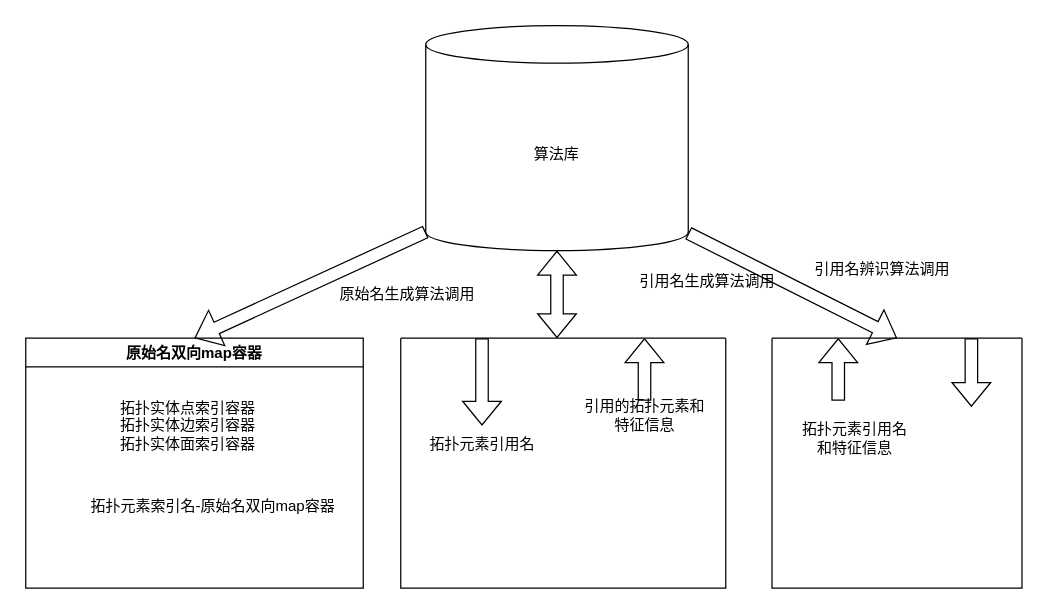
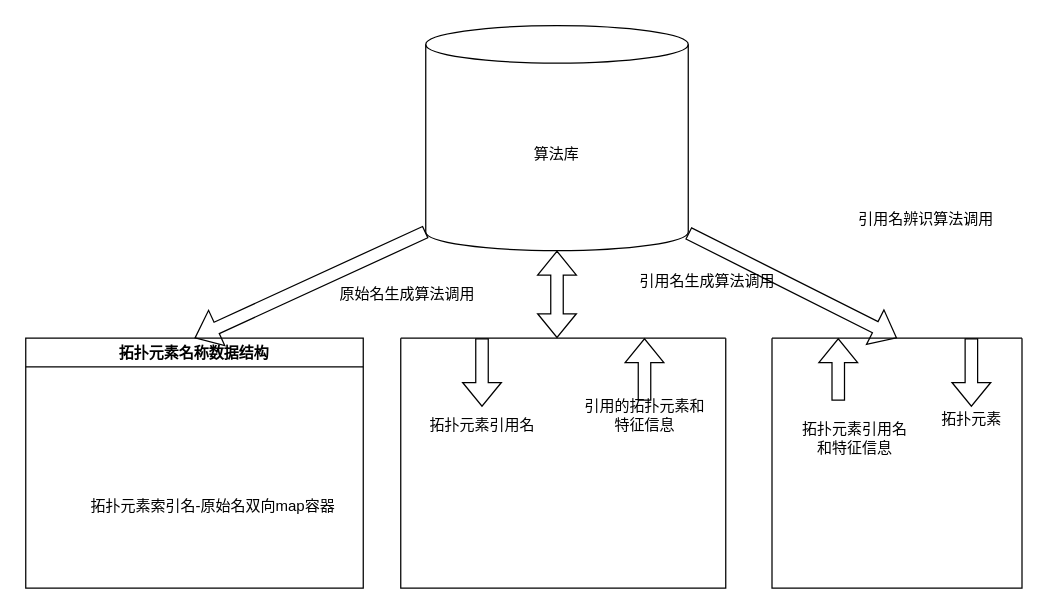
  <mxCell id="0" />
  <mxCell id="1" parent="0" />
  <mxCell id="2" value="算法库" style="shape=cylinder3;whiteSpace=wrap;html=1;boundedLbl=1;backgroundOutline=1;size=15;" vertex="1" parent="1"><mxGeometry x="340" y="20" width="210" height="180" as="geometry" /></mxCell>
- <mxCell id="3" value="原始名双向map容器" style="swimlane;whiteSpace=wrap;html=1;" vertex="1" parent="1"><mxGeometry x="20" y="270" width="270" height="200" as="geometry" /></mxCell>
- <mxCell id="4" value="拓扑实体点索引容器&lt;br&gt;拓扑实体边索引容器&lt;br&gt;拓扑实体面索引容器" style="text;html=1;strokeColor=none;fillColor=none;align=center;verticalAlign=middle;whiteSpace=wrap;rounded=0;" vertex="1" parent="3"><mxGeometry x="70" y="40" width="120" height="60" as="geometry" /></mxCell>
+ <mxCell id="3" value="拓扑元素名称数据结构" style="swimlane;whiteSpace=wrap;html=1;" vertex="1" parent="1"><mxGeometry x="20" y="270" width="270" height="200" as="geometry" /></mxCell>
  <mxCell id="5" value="拓扑元素索引名-原始名双向map容器" style="text;html=1;strokeColor=none;fillColor=none;align=center;verticalAlign=middle;whiteSpace=wrap;rounded=0;" vertex="1" parent="3"><mxGeometry x="45" y="120" width="210" height="30" as="geometry" /></mxCell>
  <mxCell id="6" value="" style="shape=flexArrow;endArrow=classic;html=1;rounded=0;exitX=0;exitY=1;exitDx=0;exitDy=-15;exitPerimeter=0;entryX=0.5;entryY=0;entryDx=0;entryDy=0;" edge="1" parent="1" source="2" target="3"><mxGeometry width="50" height="50" relative="1" as="geometry"><mxPoint x="380" y="280" as="sourcePoint" /><mxPoint x="430" y="230" as="targetPoint" /></mxGeometry></mxCell>
  <mxCell id="7" value="原始名生成算法调用" style="text;html=1;align=center;verticalAlign=middle;resizable=0;points=[];autosize=1;strokeColor=none;fillColor=none;" vertex="1" parent="1"><mxGeometry x="260" y="220" width="130" height="30" as="geometry" /></mxCell>
  <mxCell id="8" value="引用名生成算法调用" style="text;html=1;align=center;verticalAlign=middle;resizable=0;points=[];autosize=1;strokeColor=none;fillColor=none;" vertex="1" parent="1"><mxGeometry x="500" y="210" width="130" height="30" as="geometry" /></mxCell>
  <mxCell id="9" value="" style="shape=flexArrow;endArrow=classic;html=1;rounded=0;entryX=0.5;entryY=0;entryDx=0;entryDy=0;" edge="1" parent="1" target="17"><mxGeometry width="50" height="50" relative="1" as="geometry"><mxPoint x="550" y="186" as="sourcePoint" /><mxPoint x="680" y="260" as="targetPoint" /></mxGeometry></mxCell>
  <mxCell id="10" value="" style="shape=flexArrow;endArrow=classic;startArrow=classic;html=1;rounded=0;entryX=0.5;entryY=1;entryDx=0;entryDy=0;entryPerimeter=0;" edge="1" parent="1" target="2"><mxGeometry width="100" height="100" relative="1" as="geometry"><mxPoint x="445" y="270" as="sourcePoint" /><mxPoint x="480" y="260" as="targetPoint" /></mxGeometry></mxCell>
  <mxCell id="11" value="" style="swimlane;startSize=0;" vertex="1" parent="1"><mxGeometry x="320" y="270" width="260" height="200" as="geometry" /></mxCell>
- <mxCell id="12" value="拓扑元素引用名" style="text;html=1;align=center;verticalAlign=middle;resizable=0;points=[];autosize=1;strokeColor=none;fillColor=none;" vertex="1" parent="11"><mxGeometry x="10" y="70" width="110" height="30" as="geometry" /></mxCell>
+ <mxCell id="12" value="拓扑元素引用名" style="text;html=1;align=center;verticalAlign=middle;resizable=0;points=[];autosize=1;strokeColor=none;fillColor=none;" vertex="1" parent="11"><mxGeometry x="10" y="55" width="110" height="30" as="geometry" /></mxCell>
  <mxCell id="13" value="&lt;br&gt;引用的拓扑元素和&lt;br&gt;特征信息" style="text;html=1;align=center;verticalAlign=middle;resizable=0;points=[];autosize=1;strokeColor=none;fillColor=none;" vertex="1" parent="11"><mxGeometry x="135" y="25" width="120" height="60" as="geometry" /></mxCell>
  <mxCell id="14" value="" style="shape=flexArrow;endArrow=classic;html=1;rounded=0;exitX=0.25;exitY=0;exitDx=0;exitDy=0;" edge="1" parent="11" source="11" target="12"><mxGeometry width="50" height="50" relative="1" as="geometry"><mxPoint x="110" y="160" as="sourcePoint" /><mxPoint x="63" y="60" as="targetPoint" /></mxGeometry></mxCell>
  <mxCell id="15" value="" style="shape=flexArrow;endArrow=classic;html=1;rounded=0;entryX=0.75;entryY=0;entryDx=0;entryDy=0;" edge="1" parent="11" target="11"><mxGeometry width="50" height="50" relative="1" as="geometry"><mxPoint x="195" y="50" as="sourcePoint" /><mxPoint x="170" y="120" as="targetPoint" /></mxGeometry></mxCell>
- <mxCell id="16" value="引用名辨识算法调用" style="text;html=1;align=center;verticalAlign=middle;resizable=0;points=[];autosize=1;strokeColor=none;fillColor=none;" vertex="1" parent="1"><mxGeometry x="640" y="200" width="130" height="30" as="geometry" /></mxCell>
+ <mxCell id="16" value="引用名辨识算法调用" style="text;html=1;align=center;verticalAlign=middle;resizable=0;points=[];autosize=1;strokeColor=none;fillColor=none;" vertex="1" parent="1"><mxGeometry x="675" y="160" width="130" height="30" as="geometry" /></mxCell>
  <mxCell id="17" value="" style="swimlane;startSize=0;" vertex="1" parent="1"><mxGeometry x="617" y="270" width="200" height="200" as="geometry" /></mxCell>
  <mxCell id="18" value="拓扑元素引用名和特征信息" style="text;html=1;strokeColor=none;fillColor=none;align=center;verticalAlign=middle;whiteSpace=wrap;rounded=0;" vertex="1" parent="17"><mxGeometry x="23" y="70" width="87" height="20" as="geometry" /></mxCell>
+ <mxCell id="19" value="拓扑元素" style="text;html=1;strokeColor=none;fillColor=none;align=center;verticalAlign=middle;whiteSpace=wrap;rounded=0;" vertex="1" parent="17"><mxGeometry x="130" y="50" width="60" height="30" as="geometry" /></mxCell>
  <mxCell id="20" value="" style="shape=flexArrow;endArrow=classic;html=1;rounded=0;exitX=0.25;exitY=0;exitDx=0;exitDy=0;" edge="1" parent="17"><mxGeometry width="50" height="50" relative="1" as="geometry"><mxPoint x="159.5" as="sourcePoint" /><mxPoint x="159.5" y="55" as="targetPoint" /></mxGeometry></mxCell>
  <mxCell id="21" value="" style="shape=flexArrow;endArrow=classic;html=1;rounded=0;entryX=0.75;entryY=0;entryDx=0;entryDy=0;" edge="1" parent="17"><mxGeometry width="50" height="50" relative="1" as="geometry"><mxPoint x="53" y="50" as="sourcePoint" /><mxPoint x="53" as="targetPoint" /></mxGeometry></mxCell>
